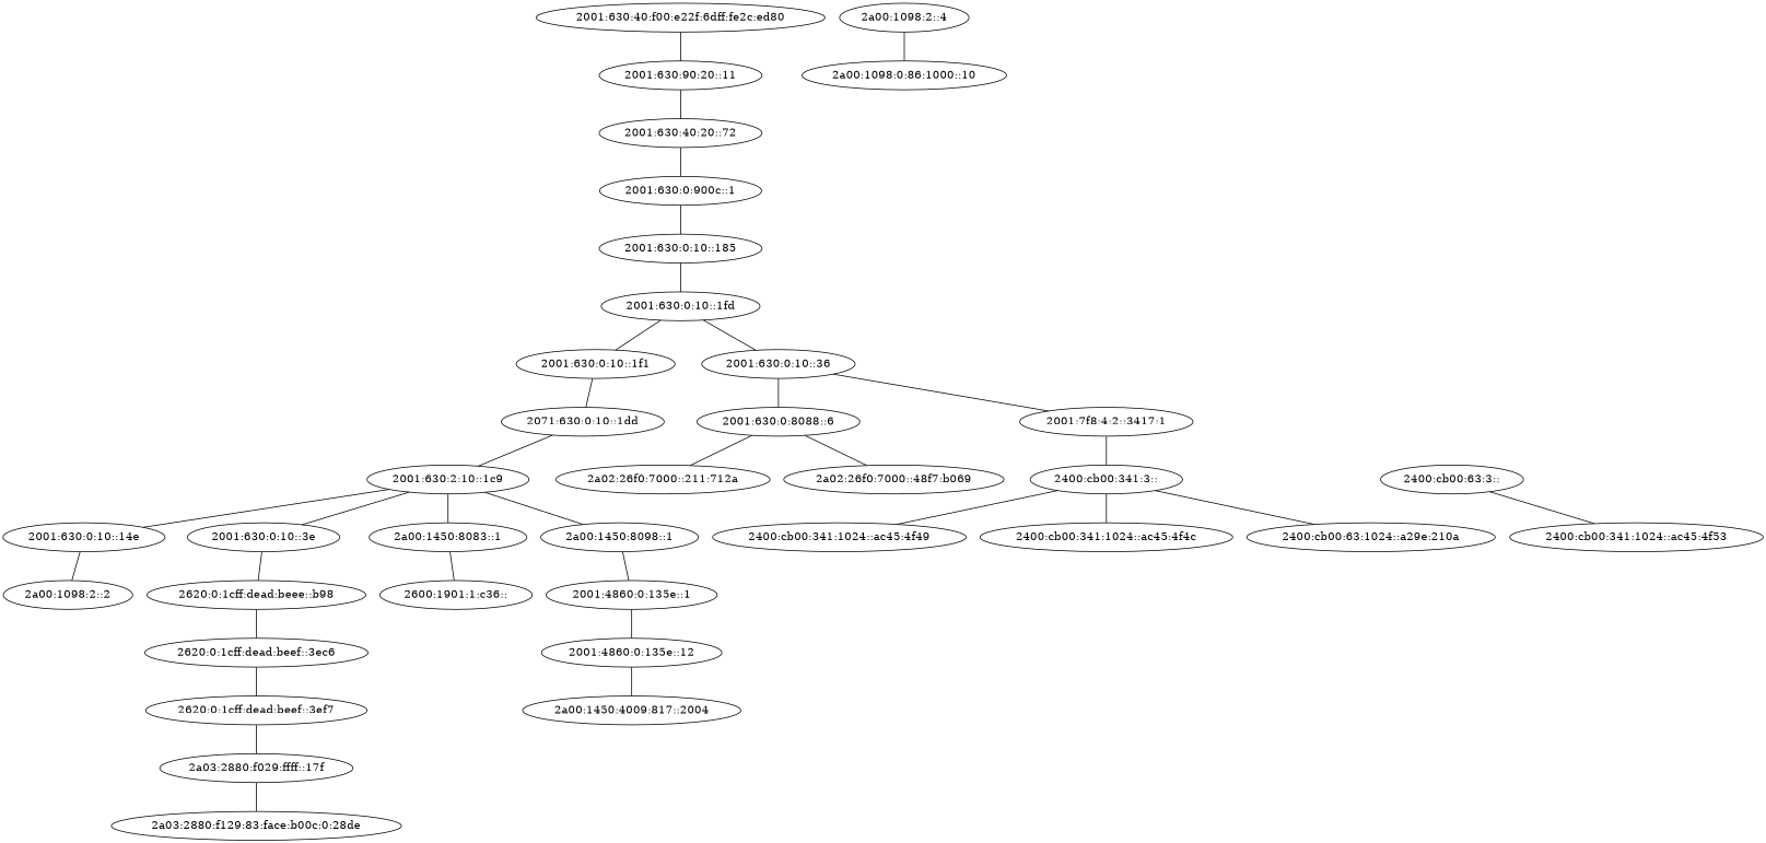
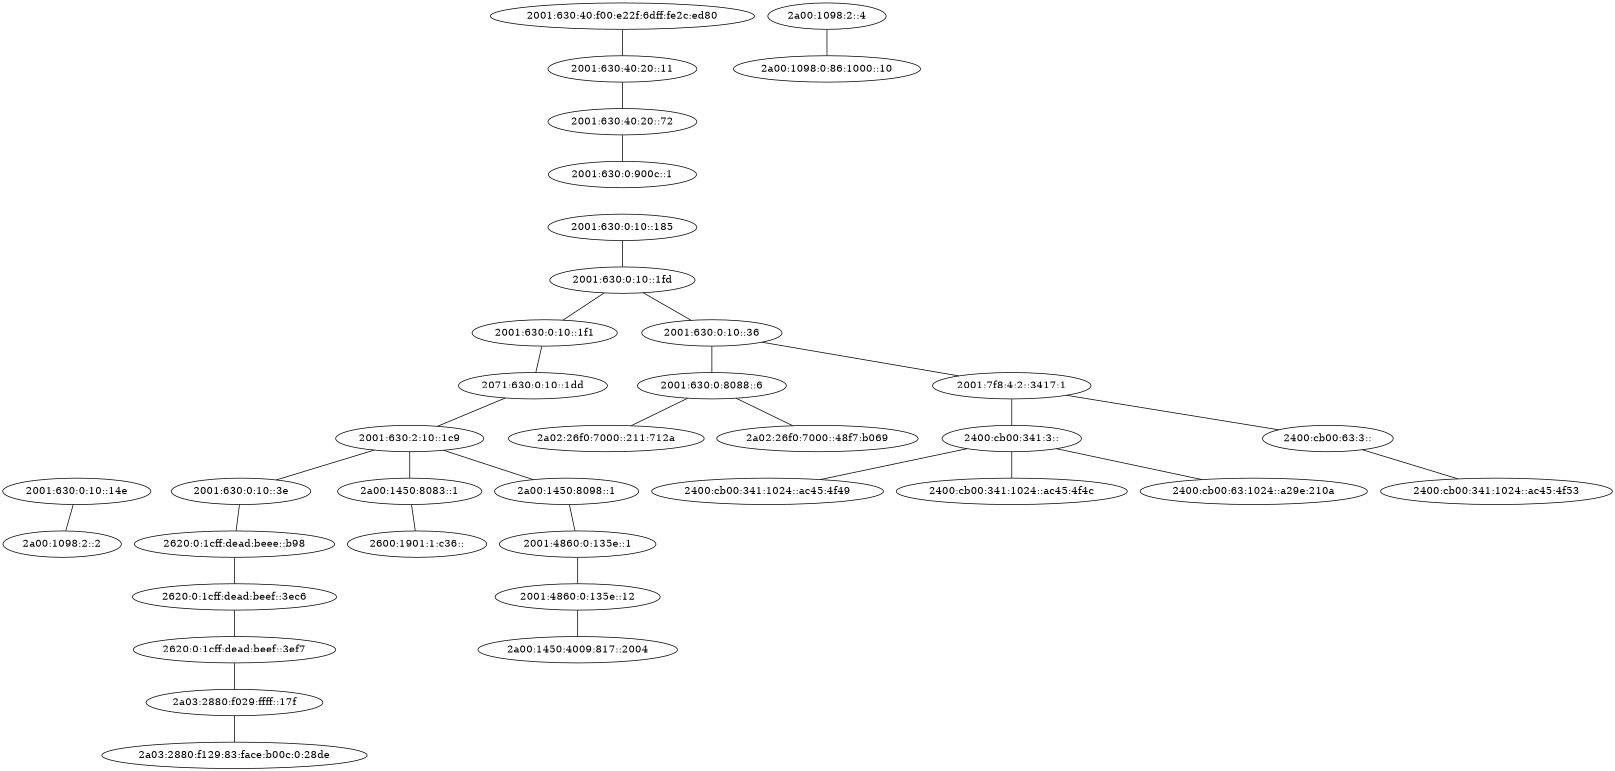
  graph {
    "2001:4860:0:135e::1"
    "2001:4860:0:135e::12"
    "2a00:1450:4009:817::2004"
    "2001:630:0:10::14e"
    "2a00:1098:2::2"
    "2a00:1098:2::4"
    "2a00:1098:0:86:1000::10"
    "2001:630:0:10::185"
    "2001:630:0:10::1fd"
    "2001:630:0:10::1f1"
    "2001:630:0:10::36"
    n12 [label="2071:630:0:10::1dd"]
    "2001:630:0:8088::6"
    "2001:7f8:4:2::3417:1"
    n15 [label="2001:630:2:10::1c9"]
    "2001:630:0:10::3e"
    "2a00:1450:8083::1"
    "2a00:1450:8098::1"
    "2620:0:1cff:dead:beee::b98"
    "2600:1901:1:c36::"
    "2620:0:1cff:dead:beef::3ec6"
    "2a02:26f0:7000::211:712a"
    "2a02:26f0:7000::48f7:b069"
    "2400:cb00:341:3::"
    "2400:cb00:63:3::"
    "2400:cb00:341:1024::ac45:4f49"
    "2400:cb00:341:1024::ac45:4f4c"
    "2400:cb00:63:1024::a29e:210a"
    "2400:cb00:341:1024::ac45:4f53"
    "2620:0:1cff:dead:beef::3ef7"
    "2001:630:0:900c::1"
-   "2001:630:40:20::11" [label="2001:630:90:20::11"]
+   "2001:630:40:20::11"
    "2001:630:40:20::72"
    "2001:630:40:f00:e22f:6dff:fe2c:ed80"
    "2a03:2880:f029:ffff::17f"
    n36 [label="2a03:2880:f129:83:face:b00c:0:28de"]
    "2001:4860:0:135e::1" -- "2001:4860:0:135e::12"
    "2001:4860:0:135e::12" -- "2a00:1450:4009:817::2004"
    "2001:630:0:10::14e" -- "2a00:1098:2::2"
    "2a00:1098:2::4" -- "2a00:1098:0:86:1000::10"
    "2001:630:0:10::185" -- "2001:630:0:10::1fd"
    "2001:630:0:10::1fd" -- "2001:630:0:10::1f1"
    "2001:630:0:10::1fd" -- "2001:630:0:10::36"
    "2001:630:0:10::1f1" -- n12
    "2001:630:0:10::36" -- "2001:630:0:8088::6"
    "2001:630:0:10::36" -- "2001:7f8:4:2::3417:1"
    n12 -- n15
    "2001:630:0:8088::6" -- "2a02:26f0:7000::211:712a"
    "2001:630:0:8088::6" -- "2a02:26f0:7000::48f7:b069"
    "2001:7f8:4:2::3417:1" -- "2400:cb00:341:3::"
-   n15 -- "2001:630:0:10::14e"
+   "2001:7f8:4:2::3417:1" -- "2400:cb00:63:3::"
    n15 -- "2001:630:0:10::3e"
    n15 -- "2a00:1450:8083::1"
    n15 -- "2a00:1450:8098::1"
    "2001:630:0:10::3e" -- "2620:0:1cff:dead:beee::b98"
    "2a00:1450:8083::1" -- "2600:1901:1:c36::"
    "2a00:1450:8098::1" -- "2001:4860:0:135e::1"
    "2620:0:1cff:dead:beee::b98" -- "2620:0:1cff:dead:beef::3ec6"
    "2620:0:1cff:dead:beef::3ec6" -- "2620:0:1cff:dead:beef::3ef7"
    "2400:cb00:341:3::" -- "2400:cb00:341:1024::ac45:4f49"
    "2400:cb00:341:3::" -- "2400:cb00:341:1024::ac45:4f4c"
    "2400:cb00:341:3::" -- "2400:cb00:63:1024::a29e:210a"
    "2400:cb00:63:3::" -- "2400:cb00:341:1024::ac45:4f53"
    "2620:0:1cff:dead:beef::3ef7" -- "2a03:2880:f029:ffff::17f"
-   "2001:630:0:900c::1" -- "2001:630:0:10::185"
    "2001:630:40:20::11" -- "2001:630:40:20::72"
    "2001:630:40:20::72" -- "2001:630:0:900c::1"
    "2001:630:40:f00:e22f:6dff:fe2c:ed80" -- "2001:630:40:20::11"
    "2a03:2880:f029:ffff::17f" -- n36
  }
